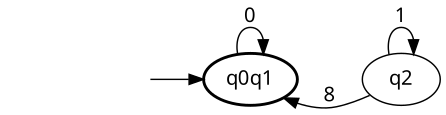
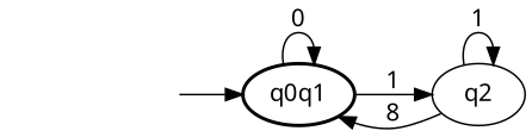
  digraph {
    fontname="Noto Sans"
    rankdir=LR
    node [fontname="Noto Sans"]
    edge [fontname="Noto Sans"]
    _invisible [style=invis]
    q0q1 [penwidth=2]
    q2
    _invisible -> q0q1
    q0q1 -> q0q1 [label=0]
+   q0q1 -> q2 [label=1]
    q2 -> q0q1 [label=8]
    q2 -> q2 [label=1]
  }
